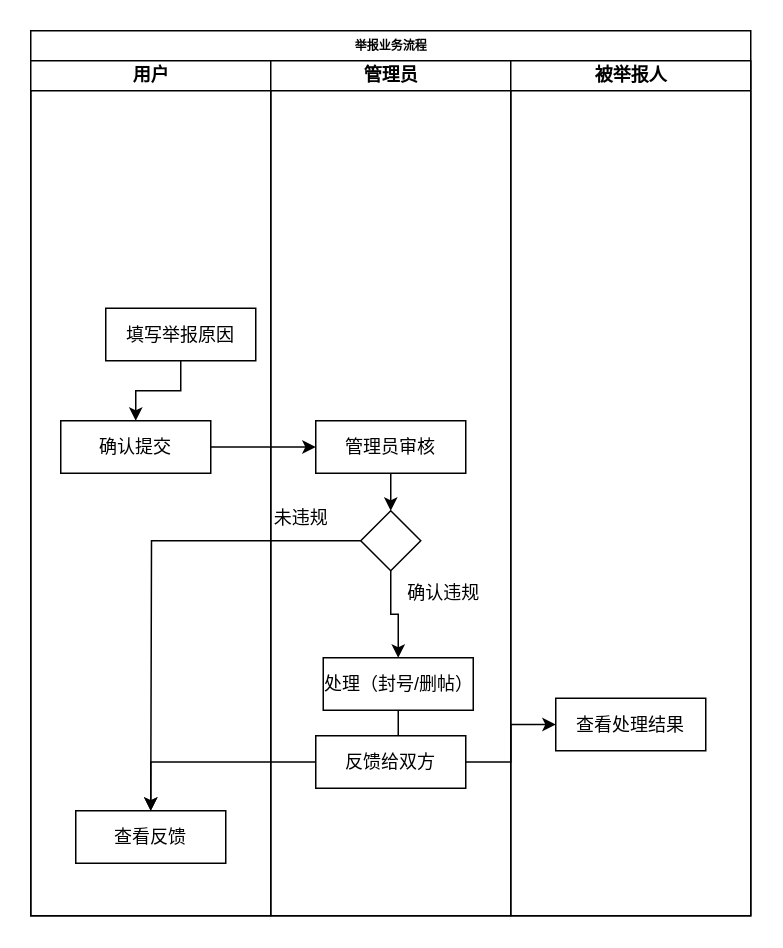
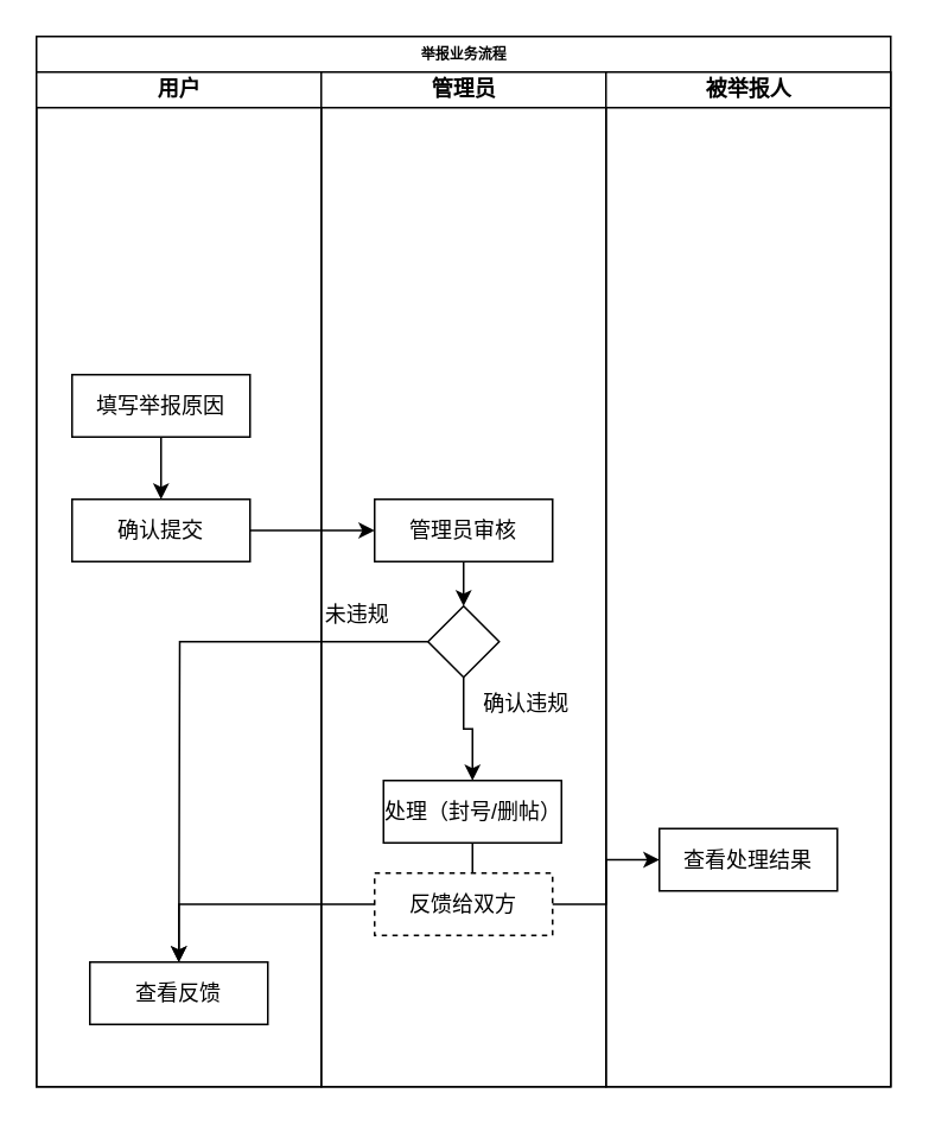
  <mxCell id="0" />
  <mxCell id="1" parent="0" />
  <mxCell id="2" value="举报业务流程" style="swimlane;html=1;childLayout=stackLayout;startSize=20;rounded=0;shadow=0;labelBackgroundColor=none;strokeWidth=1;fontFamily=Verdana;fontSize=8;align=center;" parent="1" vertex="1"><mxGeometry x="20" y="20" width="480" height="590" as="geometry" /></mxCell>
  <mxCell id="3" value="用户" style="swimlane;html=1;startSize=20;" parent="2" vertex="1"><mxGeometry y="20" width="160" height="570" as="geometry" /></mxCell>
  <mxCell id="4" value="" style="edgeStyle=orthogonalEdgeStyle;rounded=0;orthogonalLoop=1;jettySize=auto;html=1;" edge="1" parent="3" source="5" target="6"><mxGeometry relative="1" as="geometry" /></mxCell>
- <mxCell id="5" value="填写举报原因" style="rounded=0;whiteSpace=wrap;html=1;" vertex="1" parent="3"><mxGeometry x="50" y="165" width="100" height="35" as="geometry" /></mxCell>
+ <mxCell id="5" value="填写举报原因" style="rounded=0;whiteSpace=wrap;html=1;" vertex="1" parent="3"><mxGeometry x="20" y="170" width="100" height="35" as="geometry" /></mxCell>
  <mxCell id="6" value="确认提交" style="rounded=0;whiteSpace=wrap;html=1;" vertex="1" parent="3"><mxGeometry x="20" y="240" width="100" height="35" as="geometry" /></mxCell>
  <mxCell id="7" value="查看反馈" style="rounded=0;whiteSpace=wrap;html=1;" vertex="1" parent="3"><mxGeometry x="30" y="500" width="100" height="35" as="geometry" /></mxCell>
  <mxCell id="8" value="管理员" style="swimlane;html=1;startSize=20;" parent="2" vertex="1"><mxGeometry x="160" y="20" width="160" height="570" as="geometry" /></mxCell>
  <mxCell id="9" value="" style="edgeStyle=orthogonalEdgeStyle;rounded=0;orthogonalLoop=1;jettySize=auto;html=1;" edge="1" parent="8" source="10" target="12"><mxGeometry relative="1" as="geometry" /></mxCell>
  <mxCell id="10" value="管理员审核" style="rounded=0;whiteSpace=wrap;html=1;" vertex="1" parent="8"><mxGeometry x="30" y="240" width="100" height="35" as="geometry" /></mxCell>
  <mxCell id="11" value="" style="edgeStyle=orthogonalEdgeStyle;rounded=0;orthogonalLoop=1;jettySize=auto;html=1;" edge="1" parent="8" source="12" target="14"><mxGeometry relative="1" as="geometry" /></mxCell>
  <mxCell id="12" value="" style="rhombus;whiteSpace=wrap;html=1;" vertex="1" parent="8"><mxGeometry x="60" y="300" width="40" height="40" as="geometry" /></mxCell>
  <mxCell id="13" value="" style="edgeStyle=orthogonalEdgeStyle;rounded=0;orthogonalLoop=1;jettySize=auto;html=1;" edge="1" parent="8" source="14" target="15"><mxGeometry relative="1" as="geometry" /></mxCell>
  <mxCell id="14" value="处理（封号/删帖）" style="rounded=0;whiteSpace=wrap;html=1;" vertex="1" parent="8"><mxGeometry x="35" y="398" width="100" height="35" as="geometry" /></mxCell>
- <mxCell id="15" value="反馈给双方" style="rounded=0;whiteSpace=wrap;html=1;" vertex="1" parent="8"><mxGeometry x="30" y="450" width="100" height="35" as="geometry" /></mxCell>
+ <mxCell id="15" value="反馈给双方" style="rounded=0;whiteSpace=wrap;html=1;dashed=1;" vertex="1" parent="8"><mxGeometry x="30" y="450" width="100" height="35" as="geometry" /></mxCell>
  <mxCell id="16" value="未违规" style="text;html=1;resizable=0;autosize=1;align=center;verticalAlign=middle;points=[];fillColor=none;strokeColor=none;rounded=0;" vertex="1" parent="8"><mxGeometry x="-10" y="290" width="60" height="30" as="geometry" /></mxCell>
  <mxCell id="17" value="确认违规" style="text;html=1;resizable=0;autosize=1;align=center;verticalAlign=middle;points=[];fillColor=none;strokeColor=none;rounded=0;" vertex="1" parent="8"><mxGeometry x="80" y="340" width="70" height="30" as="geometry" /></mxCell>
  <mxCell id="18" value="被举报人" style="swimlane;html=1;startSize=20;" parent="2" vertex="1"><mxGeometry x="320" y="20" width="160" height="570" as="geometry" /></mxCell>
  <mxCell id="19" value="查看处理结果" style="rounded=0;whiteSpace=wrap;html=1;" vertex="1" parent="18"><mxGeometry x="30" y="425" width="100" height="35" as="geometry" /></mxCell>
  <mxCell id="20" value="" style="edgeStyle=orthogonalEdgeStyle;rounded=0;orthogonalLoop=1;jettySize=auto;html=1;" edge="1" parent="2" source="6" target="10"><mxGeometry relative="1" as="geometry" /></mxCell>
  <mxCell id="21" style="edgeStyle=orthogonalEdgeStyle;rounded=0;orthogonalLoop=1;jettySize=auto;html=1;entryX=0.5;entryY=0;entryDx=0;entryDy=0;" edge="1" parent="2" source="15" target="7"><mxGeometry relative="1" as="geometry" /></mxCell>
  <mxCell id="22" style="edgeStyle=orthogonalEdgeStyle;rounded=0;orthogonalLoop=1;jettySize=auto;html=1;" edge="1" parent="2" source="15" target="19"><mxGeometry relative="1" as="geometry" /></mxCell>
  <mxCell id="23" style="edgeStyle=orthogonalEdgeStyle;rounded=0;orthogonalLoop=1;jettySize=auto;html=1;" edge="1" parent="1" source="12"><mxGeometry relative="1" as="geometry"><mxPoint x="100" y="540" as="targetPoint" /></mxGeometry></mxCell>
